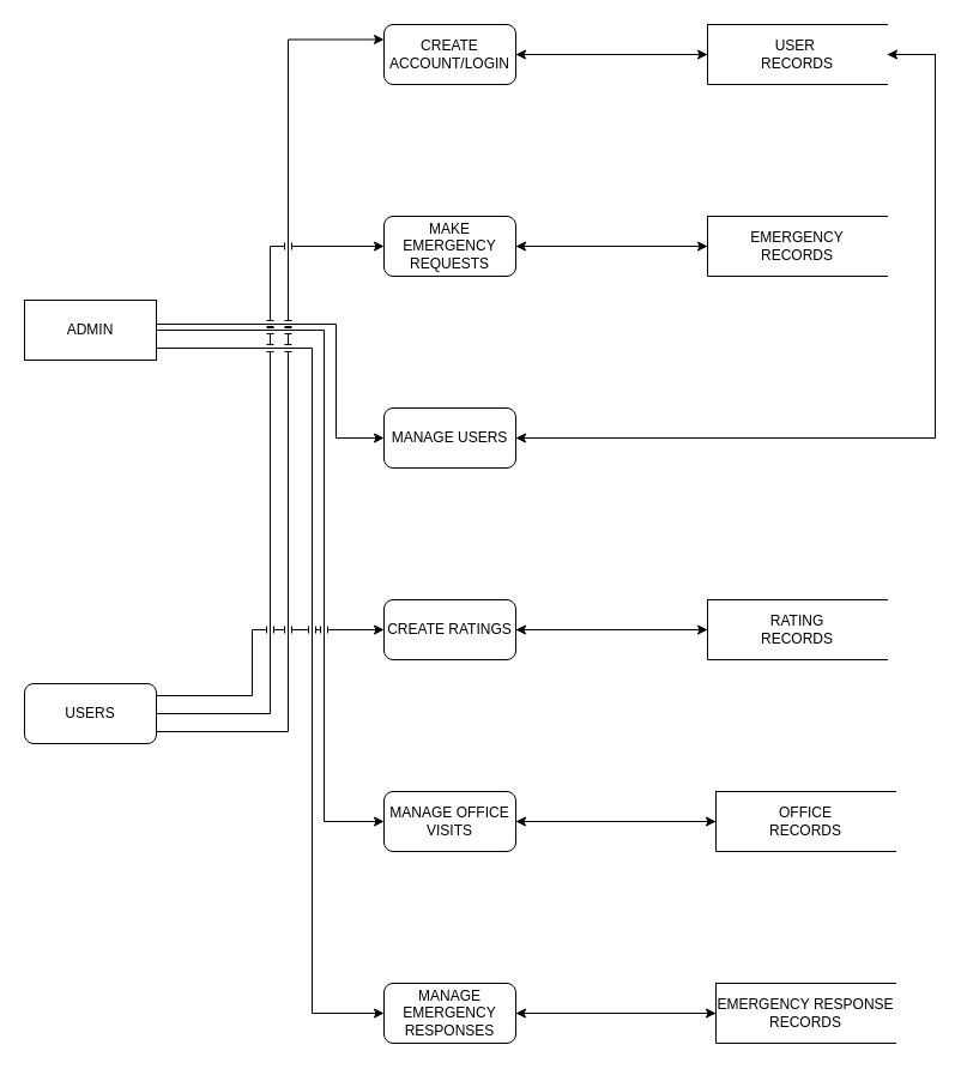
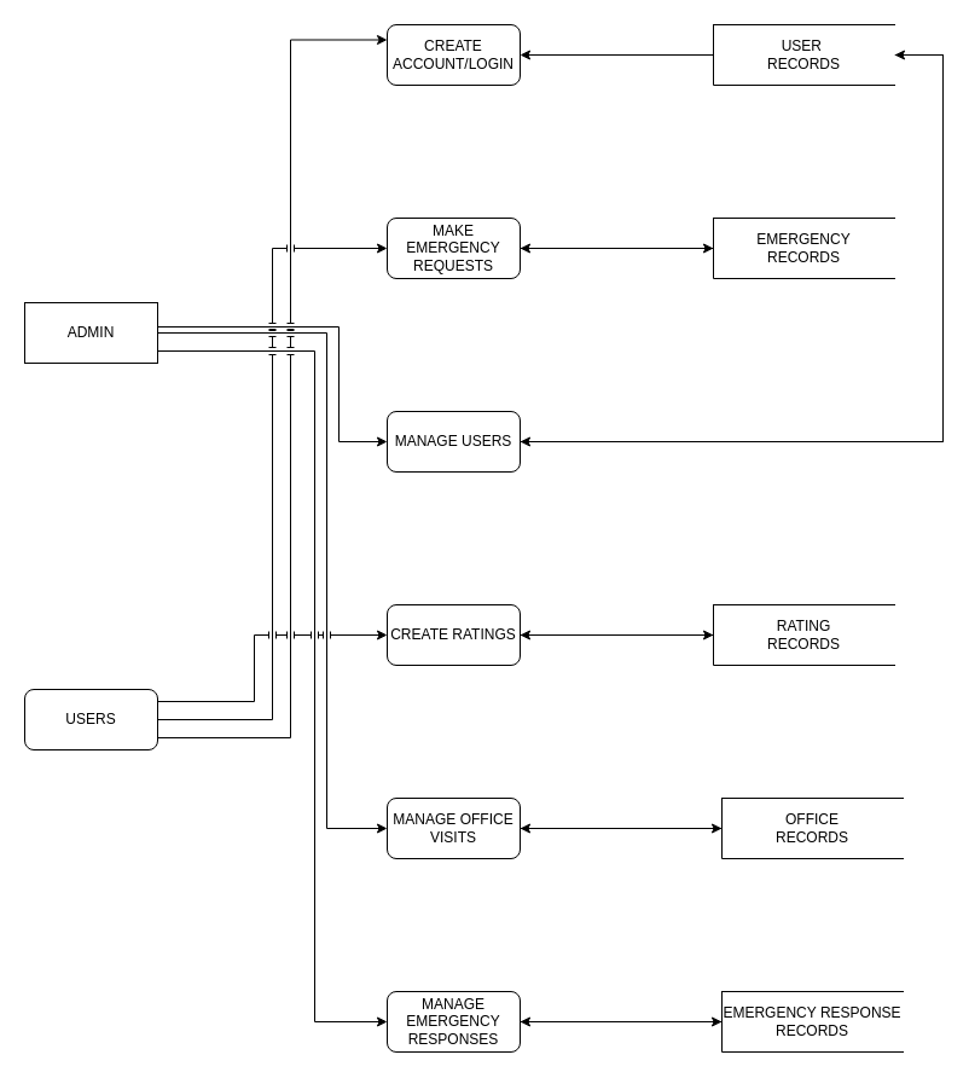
  <mxCell id="0" />
  <mxCell id="1" parent="0" />
- <mxCell id="2" style="edgeStyle=orthogonalEdgeStyle;rounded=0;orthogonalLoop=1;jettySize=auto;html=1;" edge="1" parent="1" source="3" target="24"><mxGeometry relative="1" as="geometry" /></mxCell>
  <mxCell id="3" value="CREATE ACCOUNT/LOGIN" style="html=1;whiteSpace=wrap;rounded=1;" parent="1" vertex="1"><mxGeometry x="320" y="20" width="110" height="50" as="geometry" /></mxCell>
  <mxCell id="4" style="edgeStyle=orthogonalEdgeStyle;rounded=0;orthogonalLoop=1;jettySize=auto;html=1;entryX=0;entryY=0.5;entryDx=0;entryDy=0;" edge="1" parent="1" source="5" target="26"><mxGeometry relative="1" as="geometry" /></mxCell>
  <mxCell id="5" value="MAKE EMERGENCY REQUESTS" style="html=1;whiteSpace=wrap;rounded=1;" parent="1" vertex="1"><mxGeometry x="320" y="180" width="110" height="50" as="geometry" /></mxCell>
  <mxCell id="6" style="edgeStyle=orthogonalEdgeStyle;rounded=0;orthogonalLoop=1;jettySize=auto;html=1;entryX=1;entryY=0.5;entryDx=0;entryDy=0;" edge="1" parent="1" source="7" target="24"><mxGeometry relative="1" as="geometry"><Array as="points"><mxPoint x="780" y="365" /><mxPoint x="780" y="45" /></Array></mxGeometry></mxCell>
  <mxCell id="7" value="MANAGE USERS" style="html=1;whiteSpace=wrap;rounded=1;" parent="1" vertex="1"><mxGeometry x="320" y="340" width="110" height="50" as="geometry" /></mxCell>
  <mxCell id="8" style="edgeStyle=orthogonalEdgeStyle;rounded=0;orthogonalLoop=1;jettySize=auto;html=1;entryX=0;entryY=0.5;entryDx=0;entryDy=0;" edge="1" parent="1" source="9" target="28"><mxGeometry relative="1" as="geometry" /></mxCell>
  <mxCell id="9" value="&lt;div&gt;&lt;span style=&quot;background-color: initial;&quot;&gt;CREATE RATINGS&lt;/span&gt;&lt;/div&gt;" style="html=1;whiteSpace=wrap;rounded=1;" parent="1" vertex="1"><mxGeometry x="320" y="500" width="110" height="50" as="geometry" /></mxCell>
  <mxCell id="10" style="edgeStyle=orthogonalEdgeStyle;rounded=0;orthogonalLoop=1;jettySize=auto;html=1;entryX=0;entryY=0.5;entryDx=0;entryDy=0;" edge="1" parent="1" source="11" target="30"><mxGeometry relative="1" as="geometry" /></mxCell>
  <mxCell id="11" value="MANAGE OFFICE&lt;div&gt;VISITS&lt;/div&gt;" style="html=1;whiteSpace=wrap;rounded=1;" parent="1" vertex="1"><mxGeometry x="320" y="660" width="110" height="50" as="geometry" /></mxCell>
  <mxCell id="12" style="edgeStyle=orthogonalEdgeStyle;rounded=0;orthogonalLoop=1;jettySize=auto;html=1;entryX=0;entryY=0.5;entryDx=0;entryDy=0;" edge="1" parent="1" source="13" target="32"><mxGeometry relative="1" as="geometry" /></mxCell>
  <mxCell id="13" value="MANAGE EMERGENCY RESPONSES" style="html=1;whiteSpace=wrap;rounded=1;" parent="1" vertex="1"><mxGeometry x="320" y="820" width="110" height="50" as="geometry" /></mxCell>
  <mxCell id="14" style="edgeStyle=orthogonalEdgeStyle;rounded=0;orthogonalLoop=1;jettySize=auto;html=1;entryX=0;entryY=0.5;entryDx=0;entryDy=0;" edge="1" parent="1" source="17" target="7"><mxGeometry relative="1" as="geometry"><Array as="points"><mxPoint x="280" y="270" /><mxPoint x="280" y="365" /></Array></mxGeometry></mxCell>
  <mxCell id="15" style="edgeStyle=orthogonalEdgeStyle;rounded=0;orthogonalLoop=1;jettySize=auto;html=1;entryX=0;entryY=0.5;entryDx=0;entryDy=0;" edge="1" parent="1" source="17" target="11"><mxGeometry relative="1" as="geometry"><Array as="points"><mxPoint x="270" y="275" /><mxPoint x="270" y="685" /></Array></mxGeometry></mxCell>
  <mxCell id="16" style="edgeStyle=orthogonalEdgeStyle;rounded=0;orthogonalLoop=1;jettySize=auto;html=1;entryX=0;entryY=0.5;entryDx=0;entryDy=0;" edge="1" parent="1" source="17" target="13"><mxGeometry relative="1" as="geometry"><Array as="points"><mxPoint x="260" y="290" /><mxPoint x="260" y="845" /></Array></mxGeometry></mxCell>
  <mxCell id="17" value="ADMIN" style="html=1;whiteSpace=wrap;" parent="1" vertex="1"><mxGeometry x="20" y="250" width="110" height="50" as="geometry" /></mxCell>
  <mxCell id="18" style="edgeStyle=orthogonalEdgeStyle;rounded=0;orthogonalLoop=1;jettySize=auto;html=1;entryX=0;entryY=0.25;entryDx=0;entryDy=0;jumpStyle=line;jumpSize=6;" edge="1" parent="1" source="21" target="3"><mxGeometry relative="1" as="geometry"><Array as="points"><mxPoint x="240" y="610" /><mxPoint x="240" y="32" /></Array></mxGeometry></mxCell>
  <mxCell id="19" style="edgeStyle=orthogonalEdgeStyle;rounded=0;orthogonalLoop=1;jettySize=auto;html=1;entryX=0;entryY=0.5;entryDx=0;entryDy=0;jumpStyle=line;" edge="1" parent="1" source="21" target="5"><mxGeometry relative="1" as="geometry" /></mxCell>
  <mxCell id="20" style="edgeStyle=orthogonalEdgeStyle;rounded=0;orthogonalLoop=1;jettySize=auto;html=1;entryX=0;entryY=0.5;entryDx=0;entryDy=0;jumpStyle=line;" edge="1" parent="1" source="21" target="9"><mxGeometry relative="1" as="geometry"><Array as="points"><mxPoint x="210" y="580" /><mxPoint x="210" y="525" /></Array></mxGeometry></mxCell>
  <mxCell id="21" value="USERS" style="html=1;whiteSpace=wrap;rounded=1;" parent="1" vertex="1"><mxGeometry x="20" y="570" width="110" height="50" as="geometry" /></mxCell>
  <mxCell id="22" style="edgeStyle=orthogonalEdgeStyle;rounded=0;orthogonalLoop=1;jettySize=auto;html=1;" edge="1" parent="1" source="24"><mxGeometry relative="1" as="geometry"><mxPoint x="430" y="45" as="targetPoint" /></mxGeometry></mxCell>
  <mxCell id="23" style="edgeStyle=orthogonalEdgeStyle;rounded=0;orthogonalLoop=1;jettySize=auto;html=1;entryX=1;entryY=0.5;entryDx=0;entryDy=0;" edge="1" parent="1" source="24" target="7"><mxGeometry relative="1" as="geometry"><Array as="points"><mxPoint x="780" y="45" /><mxPoint x="780" y="365" /></Array></mxGeometry></mxCell>
  <mxCell id="24" value="USER&amp;nbsp;&lt;div&gt;RECORDS&lt;/div&gt;" style="html=1;dashed=0;whiteSpace=wrap;shape=partialRectangle;right=0;" vertex="1" parent="1"><mxGeometry x="590" y="20" width="150" height="50" as="geometry" /></mxCell>
  <mxCell id="25" style="edgeStyle=orthogonalEdgeStyle;rounded=0;orthogonalLoop=1;jettySize=auto;html=1;entryX=1;entryY=0.5;entryDx=0;entryDy=0;" edge="1" parent="1" source="26" target="5"><mxGeometry relative="1" as="geometry" /></mxCell>
  <mxCell id="26" value="EMERGENCY&lt;div&gt;RECORDS&lt;/div&gt;" style="html=1;dashed=0;whiteSpace=wrap;shape=partialRectangle;right=0;" vertex="1" parent="1"><mxGeometry x="590" y="180" width="150" height="50" as="geometry" /></mxCell>
  <mxCell id="27" style="edgeStyle=orthogonalEdgeStyle;rounded=0;orthogonalLoop=1;jettySize=auto;html=1;" edge="1" parent="1" source="28"><mxGeometry relative="1" as="geometry"><mxPoint x="430" y="525" as="targetPoint" /></mxGeometry></mxCell>
  <mxCell id="28" value="RATING&lt;div&gt;RECORDS&lt;/div&gt;" style="html=1;dashed=0;whiteSpace=wrap;shape=partialRectangle;right=0;" vertex="1" parent="1"><mxGeometry x="590" y="500" width="150" height="50" as="geometry" /></mxCell>
  <mxCell id="29" style="edgeStyle=orthogonalEdgeStyle;rounded=0;orthogonalLoop=1;jettySize=auto;html=1;" edge="1" parent="1" source="30"><mxGeometry relative="1" as="geometry"><mxPoint x="430" y="685" as="targetPoint" /></mxGeometry></mxCell>
  <mxCell id="30" value="OFFICE&lt;div&gt;RECORDS&lt;/div&gt;" style="html=1;dashed=0;whiteSpace=wrap;shape=partialRectangle;right=0;" vertex="1" parent="1"><mxGeometry x="597" y="660" width="150" height="50" as="geometry" /></mxCell>
  <mxCell id="31" style="edgeStyle=orthogonalEdgeStyle;rounded=0;orthogonalLoop=1;jettySize=auto;html=1;" edge="1" parent="1" source="32"><mxGeometry relative="1" as="geometry"><mxPoint x="430" y="845" as="targetPoint" /></mxGeometry></mxCell>
  <mxCell id="32" value="EMERGENCY RESPONSE&lt;div&gt;RECORDS&lt;/div&gt;" style="html=1;dashed=0;whiteSpace=wrap;shape=partialRectangle;right=0;" vertex="1" parent="1"><mxGeometry x="597" y="820" width="150" height="50" as="geometry" /></mxCell>
